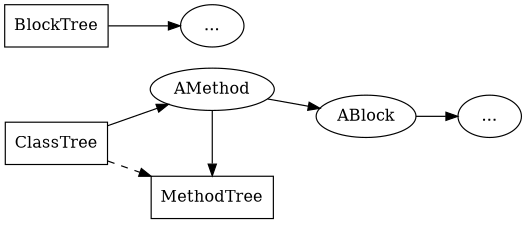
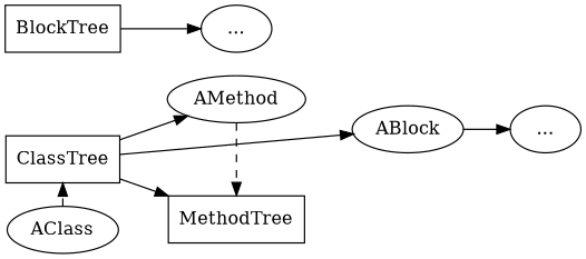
  strict digraph {
    ordering=out
    rankdir=LR
    ClassTree [shape=box]
+   AClass
    AMethod
    ABlock
    MethodTree [shape=box]
    n6 [label="..."]
    BlockTree [shape=box]
    n8 [label="..."]
    ClassTree -> AMethod
-   ClassTree -> MethodTree [style=dashed]
-   AMethod -> ABlock
-   AMethod -> MethodTree [constraint=false style=solid]
+   ClassTree -> MethodTree
+   AClass -> ClassTree [constraint=false style=dashed]
+   ClassTree -> ABlock
+   AMethod -> MethodTree [constraint=false style=dashed]
    ABlock -> n6
    BlockTree -> n8
  }
